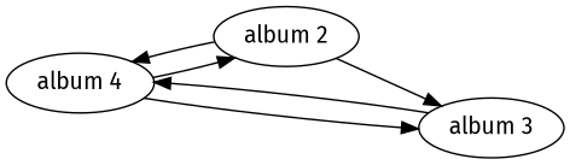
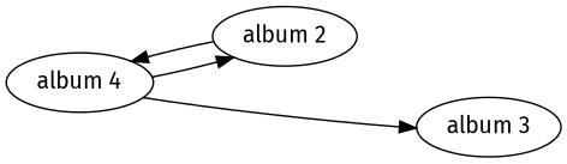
  digraph {
    fontname="Fira Sans"
    rankdir=LR
    node [fontname="Fira Sans"]
    edge [fontname="Fira Sans"]
    n1 [label="album 4"]
    "album 2"
    "album 3"
    n1 -> "album 2"
    n1 -> "album 3"
    "album 2" -> n1
-   "album 2" -> "album 3"
-   "album 3" -> n1
  }
